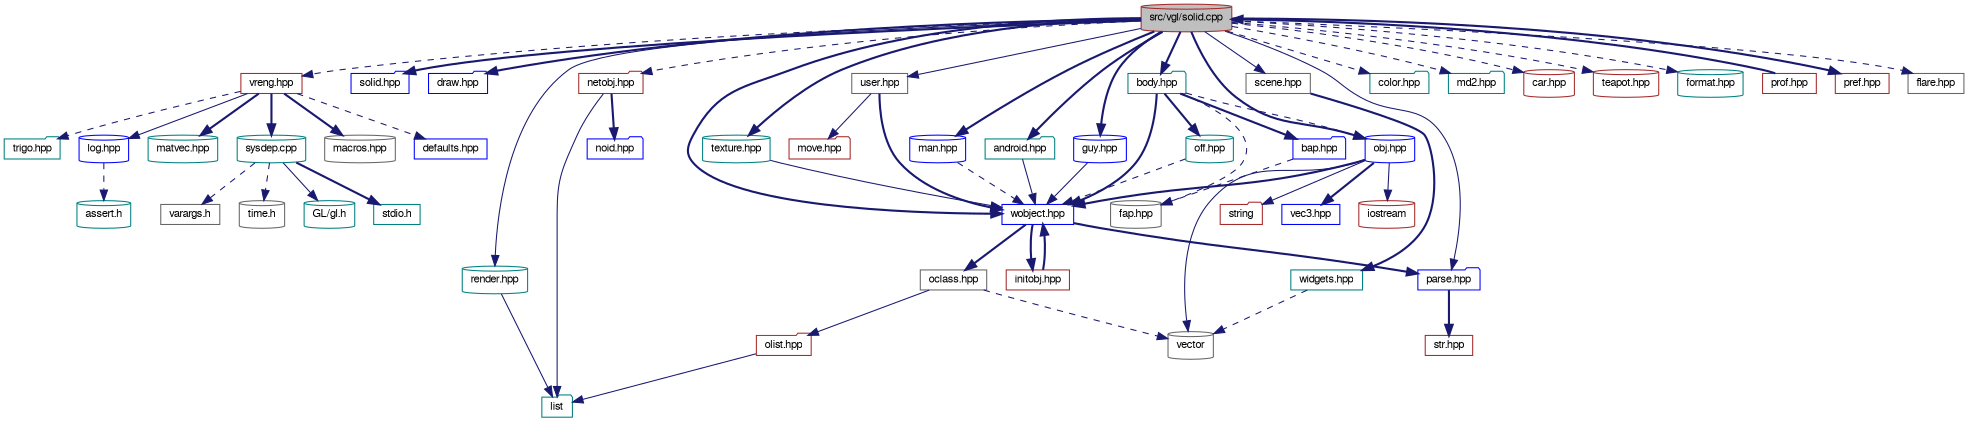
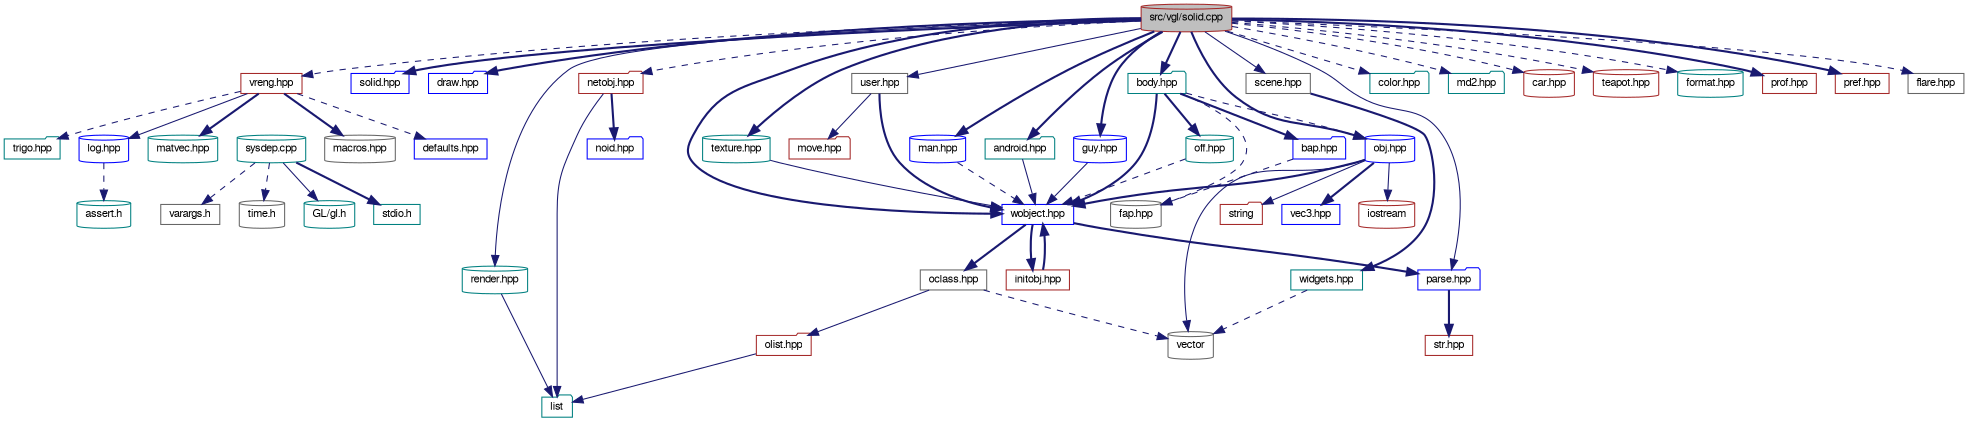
  digraph {
    node [color=teal fontname=FreeSans fontsize=10 shape=cylinder]
    edge [color=midnightblue fontname=FreeSans fontsize=10 labelfontname=FreeSans labelfontsize=10 style=bold]
    n1 [color=brown fillcolor=grey75 fontcolor=black height=0.2 label="src/vgl/solid.cpp" style=filled width=0.4]
    n2 [color=brown height=0.2 label="vreng.hpp" shape=box width=0.4]
    n3 [color=blue height=0.2 label="solid.hpp" shape=folder width=0.4]
    n4 [color=blue height=0.2 label="draw.hpp" shape=folder width=0.4]
    n5 [height=0.2 label="render.hpp" width=0.4]
    n6 [color=gray40 height=0.2 label="scene.hpp" shape=box width=0.4]
    n7 [height=0.2 label="texture.hpp" width=0.4]
    n8 [color=blue height=0.2 label="wobject.hpp" shape=box width=0.4]
    n9 [color=blue height=0.2 label="parse.hpp" shape=folder width=0.4]
    n10 [color=brown height=0.2 label="netobj.hpp" shape=folder width=0.4]
    n11 [height=0.2 label="color.hpp" shape=folder width=0.4]
    n12 [color=gray40 height=0.2 label="user.hpp" shape=box width=0.4]
    n13 [height=0.2 label="md2.hpp" shape=folder width=0.4]
    n14 [color=blue height=0.2 label="obj.hpp" width=0.4]
    n15 [color=blue height=0.2 label="man.hpp" width=0.4]
    n16 [color=brown height=0.2 label="car.hpp" width=0.4]
    n17 [color=brown height=0.2 label="teapot.hpp" width=0.4]
    n18 [height=0.2 label="format.hpp" width=0.4]
    n19 [color=brown height=0.2 label="prof.hpp" shape=box width=0.4]
    n20 [color=brown height=0.2 label="pref.hpp" shape=box width=0.4]
    n21 [height=0.2 label="android.hpp" shape=folder width=0.4]
    n22 [height=0.2 label="body.hpp" shape=folder width=0.4]
    n23 [color=blue height=0.2 label="guy.hpp" width=0.4]
    n24 [color=gray40 height=0.2 label="flare.hpp" shape=box width=0.4]
    n25 [height=0.2 label="sysdep.cpp" width=0.4]
    n26 [color=gray40 height=0.2 label="macros.hpp" width=0.4]
    n27 [color=blue height=0.2 label="defaults.hpp" shape=box width=0.4]
    n28 [height=0.2 label="trigo.hpp" shape=folder width=0.4]
    n29 [color=blue height=0.2 label="log.hpp" width=0.4]
    n30 [height=0.2 label="matvec.hpp" width=0.4]
    n31 [height=0.2 label=list shape=folder width=0.4]
    n32 [height=0.2 label="widgets.hpp" shape=box width=0.4]
    n33 [color=gray40 height=0.2 label="oclass.hpp" shape=box width=0.4]
    n34 [color=brown height=0.2 label="initobj.hpp" shape=box width=0.4]
    n35 [color=brown height=0.2 label="str.hpp" shape=box width=0.4]
    n36 [color=blue height=0.2 label="noid.hpp" shape=folder width=0.4]
    n37 [color=brown height=0.2 label="move.hpp" shape=folder width=0.4]
    n38 [color=gray40 height=0.2 label=vector width=0.4]
    n39 [color=brown height=0.2 label=iostream width=0.4]
    n40 [color=brown height=0.2 label=string shape=folder width=0.4]
    n41 [color=blue height=0.2 label="vec3.hpp" shape=box width=0.4]
    n42 [color=blue height=0.2 label="bap.hpp" shape=folder width=0.4]
    n43 [color=gray40 height=0.2 label="fap.hpp" width=0.4]
    n44 [height=0.2 label="off.hpp" width=0.4]
    n45 [height=0.2 label="stdio.h" shape=box width=0.4]
    n46 [color=gray40 height=0.2 label="varargs.h" shape=box width=0.4]
    n47 [color=gray40 height=0.2 label="time.h" width=0.4]
    n48 [height=0.2 label="GL/gl.h" width=0.4]
    n49 [height=0.2 label="assert.h" width=0.4]
    n50 [color=brown height=0.2 label="olist.hpp" shape=folder width=0.4]
    n1 -> n2 [style=dashed]
    n1 -> n3
    n1 -> n4
    n1 -> n5 [style=solid]
    n1 -> n6 [style=solid]
    n1 -> n7
    n1 -> n8
    n1 -> n9 [style=solid]
    n1 -> n10 [style=dashed]
    n1 -> n11 [style=dashed]
    n1 -> n12 [style=solid]
    n1 -> n13 [style=dashed]
    n1 -> n14
    n1 -> n15
    n1 -> n16 [style=dashed]
    n1 -> n17 [style=dashed]
    n1 -> n18 [style=dashed]
-   n19 -> n1
+   n1 -> n19
    n1 -> n20
    n1 -> n21
    n1 -> n22
    n1 -> n23
    n1 -> n24 [style=dashed]
-   n2 -> n25
    n2 -> n26
    n2 -> n27 [style=dashed]
    n2 -> n28 [style=dashed]
    n2 -> n29 [style=solid]
    n2 -> n30
    n5 -> n31 [style=solid]
    n6 -> n32
    n7 -> n8 [style=solid]
    n8 -> n9
    n8 -> n33
    n8 -> n34
    n9 -> n35
    n10 -> n31 [style=solid]
    n10 -> n36
    n12 -> n8
    n12 -> n37 [style=solid]
    n14 -> n8
    n14 -> n38 [style=solid]
    n14 -> n39 [style=solid]
    n14 -> n40 [style=solid]
    n14 -> n41
    n15 -> n8 [style=dashed]
    n21 -> n8 [style=solid]
    n22 -> n8
    n22 -> n14 [style=dashed]
    n22 -> n42
    n22 -> n43 [style=dashed]
    n22 -> n44
    n23 -> n8 [style=solid]
    n25 -> n45
    n25 -> n46 [style=dashed]
    n25 -> n47 [style=dashed]
    n25 -> n48 [style=solid]
    n29 -> n49 [style=dashed]
    n32 -> n38 [style=dashed]
    n33 -> n38 [style=dashed]
    n33 -> n50 [style=solid]
    n34 -> n8
    n42 -> n43 [style=dashed]
    n44 -> n8 [style=dashed]
    n50 -> n31 [style=solid]
  }
